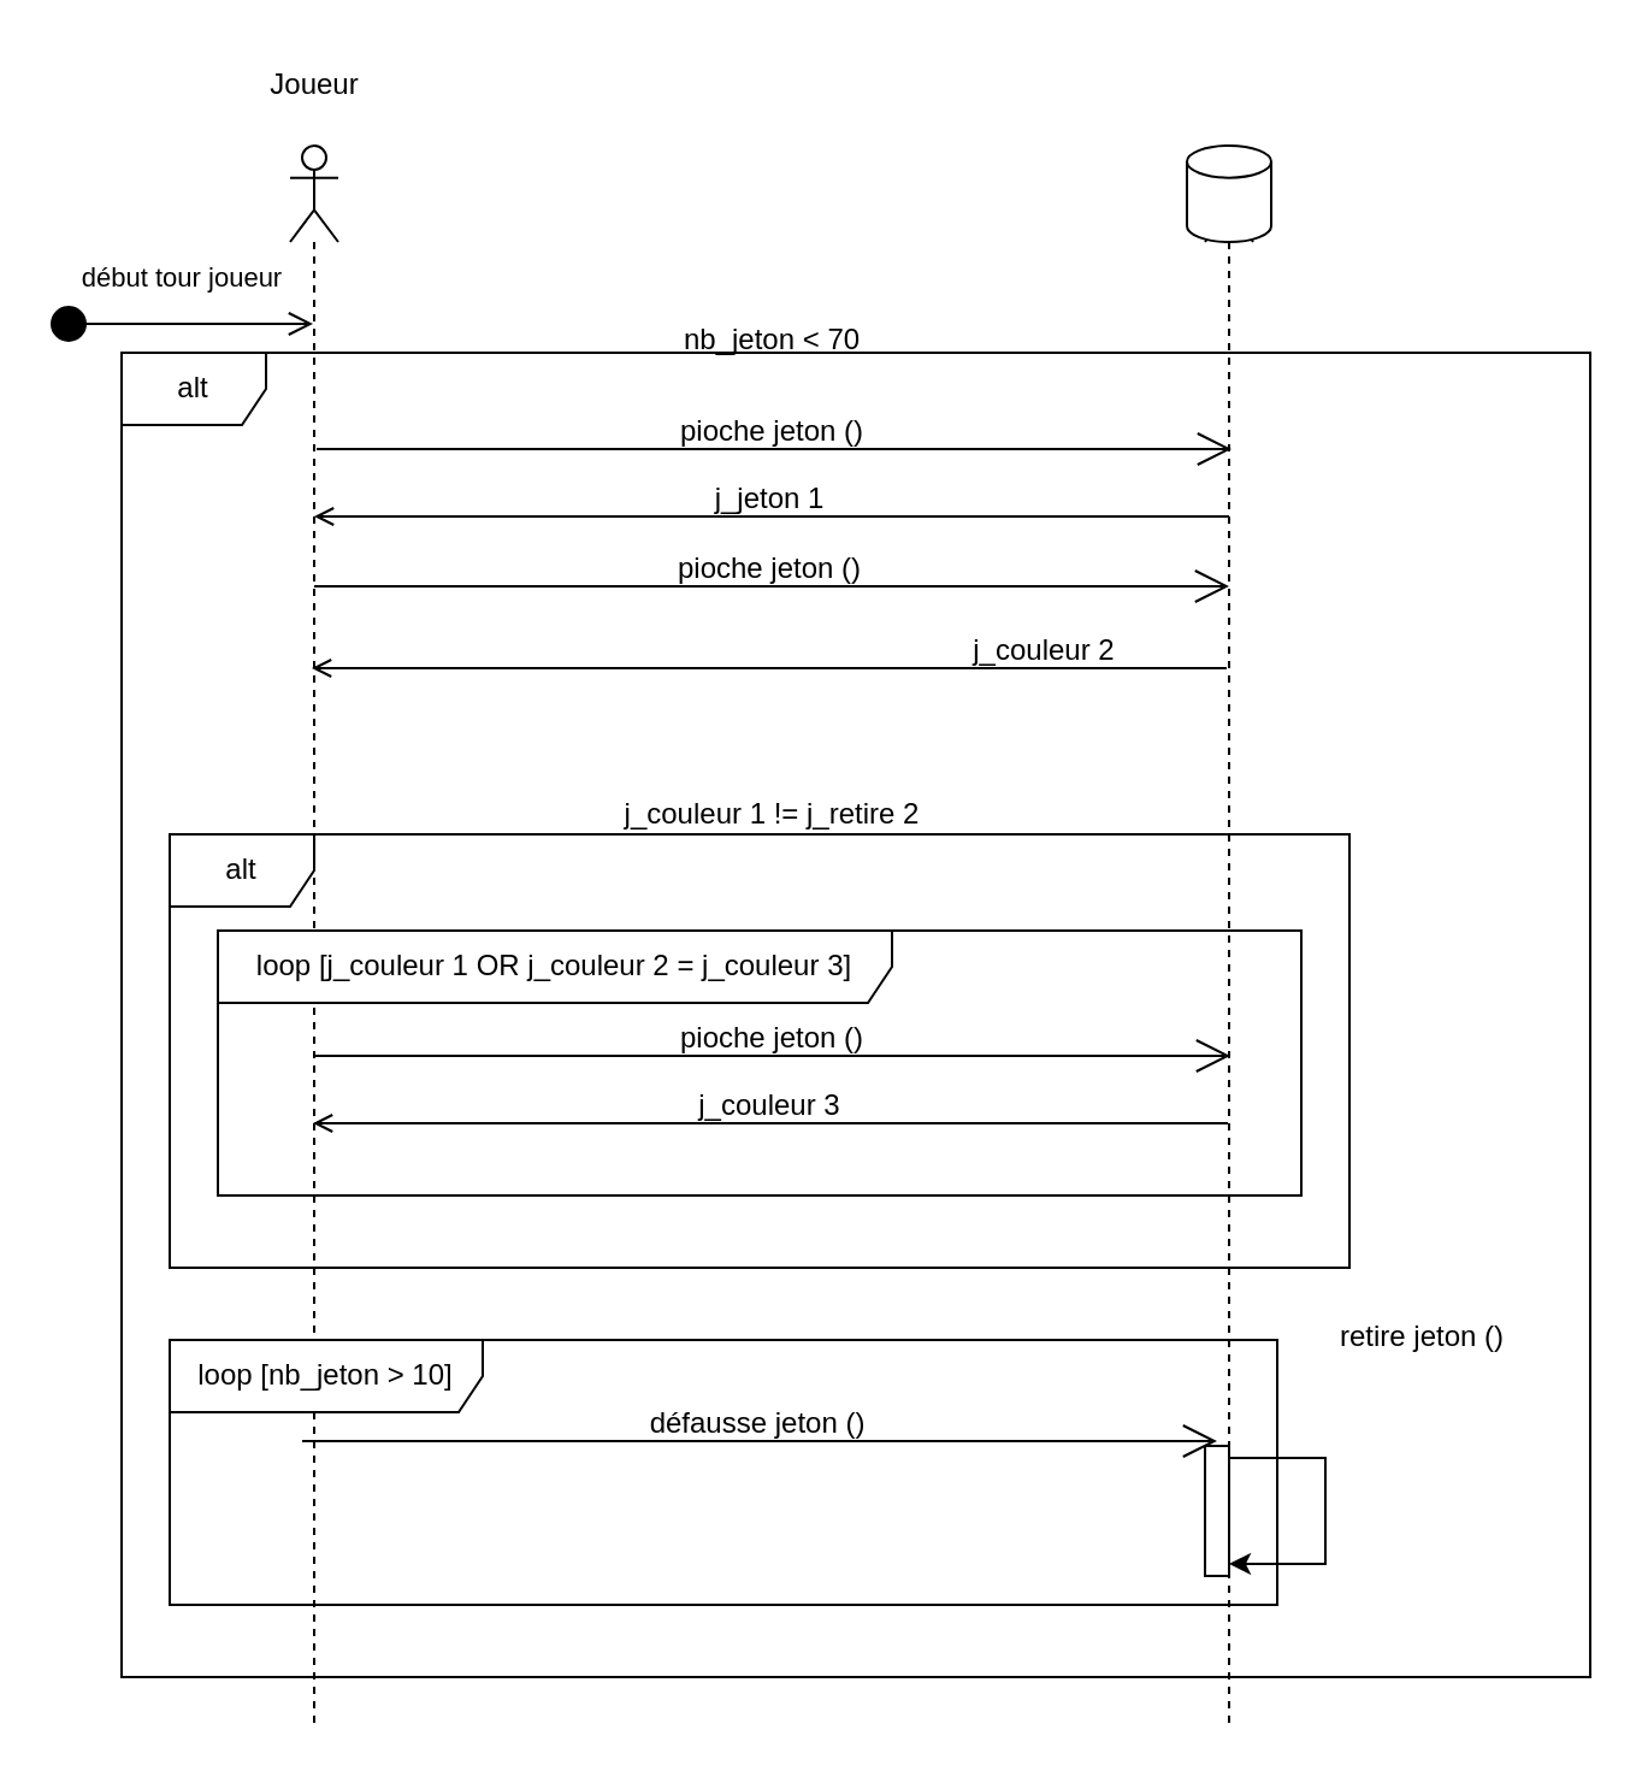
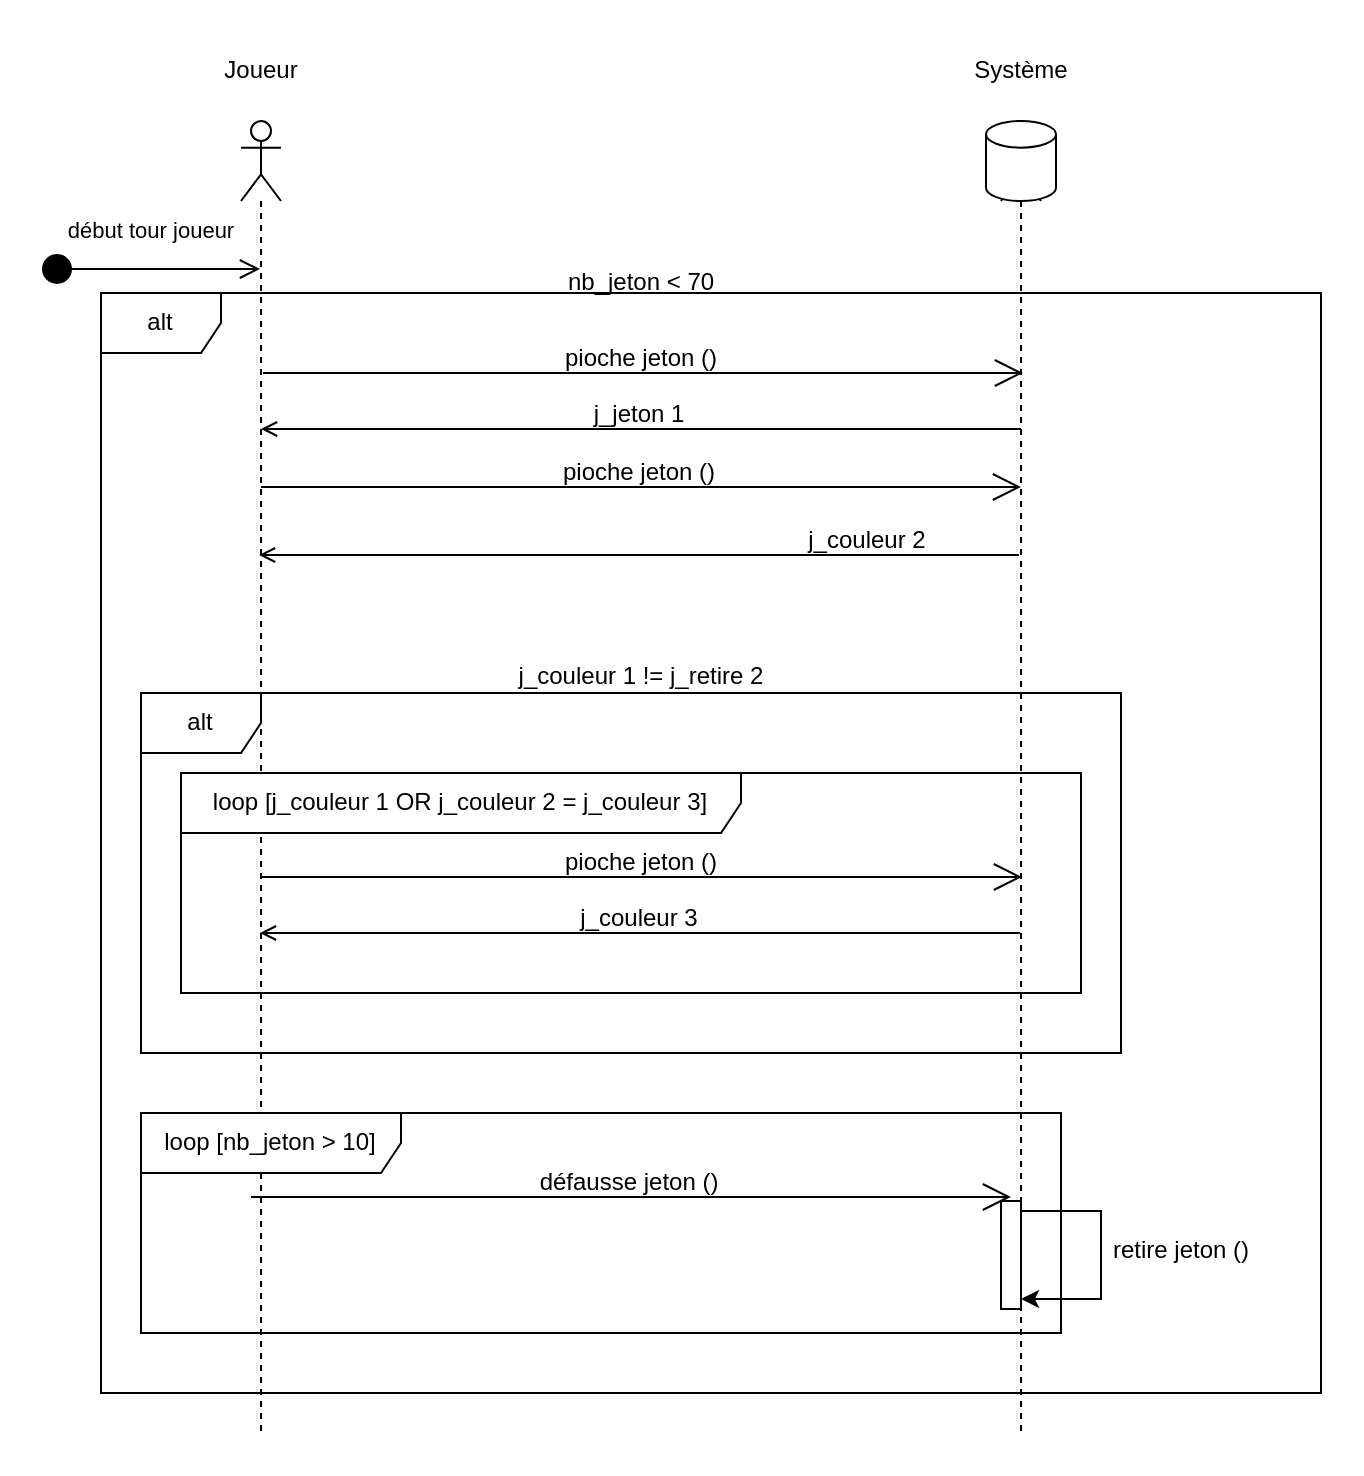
  <mxCell id="0" />
  <mxCell id="1" parent="0" />
  <mxCell id="2" value="début tour joueur" style="html=1;verticalAlign=bottom;startArrow=circle;startFill=1;endArrow=open;startSize=6;endSize=8;curved=0;rounded=0;" edge="1" parent="1"><mxGeometry y="10" width="80" relative="1" as="geometry"><mxPoint x="20" y="134" as="sourcePoint" /><mxPoint x="129.5" y="134" as="targetPoint" /><mxPoint as="offset" /></mxGeometry></mxCell>
  <mxCell id="3" value="" style="shape=umlLifeline;perimeter=lifelinePerimeter;whiteSpace=wrap;html=1;container=1;dropTarget=0;collapsible=0;recursiveResize=0;outlineConnect=0;portConstraint=eastwest;newEdgeStyle={&quot;curved&quot;:0,&quot;rounded&quot;:0};participant=umlActor;" vertex="1" parent="1"><mxGeometry x="120" y="60" width="20" height="656" as="geometry" /></mxCell>
  <mxCell id="4" value="Joueur" style="text;html=1;align=center;verticalAlign=middle;resizable=0;points=[];autosize=1;strokeColor=none;fillColor=none;" vertex="1" parent="1"><mxGeometry x="100" y="20" width="60" height="30" as="geometry" /></mxCell>
  <mxCell id="5" value="" style="shape=umlLifeline;perimeter=lifelinePerimeter;whiteSpace=wrap;html=1;container=1;dropTarget=0;collapsible=0;recursiveResize=0;outlineConnect=0;portConstraint=eastwest;newEdgeStyle={&quot;curved&quot;:0,&quot;rounded&quot;:0};participant=umlActor;" vertex="1" parent="1"><mxGeometry x="500" y="60" width="20" height="656" as="geometry" /></mxCell>
  <mxCell id="6" value="" style="html=1;points=[[0,0,0,0,5],[0,1,0,0,-5],[1,0,0,0,5],[1,1,0,0,-5]];perimeter=orthogonalPerimeter;outlineConnect=0;targetShapes=umlLifeline;portConstraint=eastwest;newEdgeStyle={&quot;curved&quot;:0,&quot;rounded&quot;:0};" vertex="1" parent="5"><mxGeometry y="540" width="10" height="54" as="geometry" /></mxCell>
  <mxCell id="7" style="edgeStyle=orthogonalEdgeStyle;rounded=0;orthogonalLoop=1;jettySize=auto;html=1;curved=0;exitX=1;exitY=0;exitDx=0;exitDy=5;exitPerimeter=0;entryX=1;entryY=1;entryDx=0;entryDy=-5;entryPerimeter=0;" edge="1" parent="5" source="6" target="6"><mxGeometry relative="1" as="geometry"><Array as="points"><mxPoint x="50" y="545" /><mxPoint x="50" y="589" /></Array></mxGeometry></mxCell>
+ <mxCell id="8" value="Système" style="text;html=1;align=center;verticalAlign=middle;resizable=0;points=[];autosize=1;strokeColor=none;fillColor=none;" vertex="1" parent="1"><mxGeometry x="475" y="20" width="70" height="30" as="geometry" /></mxCell>
  <mxCell id="9" value="" style="strokeWidth=1;html=1;shape=mxgraph.flowchart.database;whiteSpace=wrap;" vertex="1" parent="1"><mxGeometry x="492.5" y="60" width="35" height="40" as="geometry" /></mxCell>
  <mxCell id="10" value="" style="endArrow=open;endFill=1;endSize=12;html=1;rounded=0;" edge="1" parent="1"><mxGeometry width="160" relative="1" as="geometry"><mxPoint x="131" y="186" as="sourcePoint" /><mxPoint x="511" y="186" as="targetPoint" /></mxGeometry></mxCell>
  <mxCell id="11" value="alt" style="shape=umlFrame;whiteSpace=wrap;html=1;pointerEvents=0;" vertex="1" parent="1"><mxGeometry x="50" y="146" width="610" height="550" as="geometry" /></mxCell>
  <mxCell id="12" value="nb_jeton &amp;lt; 70" style="text;html=1;align=center;verticalAlign=middle;resizable=0;points=[];autosize=1;strokeColor=none;fillColor=none;" vertex="1" parent="1"><mxGeometry x="270" y="126" width="100" height="30" as="geometry" /></mxCell>
  <mxCell id="13" value="pioche jeton ()" style="text;html=1;align=center;verticalAlign=middle;resizable=0;points=[];autosize=1;strokeColor=none;fillColor=none;" vertex="1" parent="1"><mxGeometry x="270" y="164" width="100" height="30" as="geometry" /></mxCell>
  <mxCell id="14" value="" style="endArrow=none;endFill=0;endSize=12;html=1;rounded=0;startArrow=open;startFill=0;" edge="1" parent="1"><mxGeometry width="160" relative="1" as="geometry"><mxPoint x="130" y="214" as="sourcePoint" /><mxPoint x="510" y="214" as="targetPoint" /></mxGeometry></mxCell>
  <mxCell id="15" value="j_jeton 1" style="text;html=1;align=center;verticalAlign=middle;resizable=0;points=[];autosize=1;strokeColor=none;fillColor=none;" vertex="1" parent="1"><mxGeometry x="279" y="192" width="80" height="30" as="geometry" /></mxCell>
  <mxCell id="16" value="" style="endArrow=open;endFill=1;endSize=12;html=1;rounded=0;" edge="1" parent="1"><mxGeometry width="160" relative="1" as="geometry"><mxPoint x="130" y="243" as="sourcePoint" /><mxPoint x="510" y="243" as="targetPoint" /></mxGeometry></mxCell>
  <mxCell id="17" value="pioche jeton ()" style="text;html=1;align=center;verticalAlign=middle;resizable=0;points=[];autosize=1;strokeColor=none;fillColor=none;" vertex="1" parent="1"><mxGeometry x="269" y="221" width="100" height="30" as="geometry" /></mxCell>
  <mxCell id="18" value="" style="endArrow=none;endFill=0;endSize=12;html=1;rounded=0;startArrow=open;startFill=0;" edge="1" parent="1"><mxGeometry width="160" relative="1" as="geometry"><mxPoint x="129" y="277" as="sourcePoint" /><mxPoint x="509" y="277" as="targetPoint" /></mxGeometry></mxCell>
  <mxCell id="19" value="j_couleur 2" style="text;html=1;align=center;verticalAlign=middle;resizable=0;points=[];autosize=1;strokeColor=none;fillColor=none;" vertex="1" parent="1"><mxGeometry x="393" y="255" width="80" height="30" as="geometry" /></mxCell>
  <mxCell id="20" value="alt" style="shape=umlFrame;whiteSpace=wrap;html=1;pointerEvents=0;" vertex="1" parent="1"><mxGeometry x="70" y="346" width="490" height="180" as="geometry" /></mxCell>
  <mxCell id="21" value="j_couleur 1 != j_retire 2" style="text;html=1;align=center;verticalAlign=middle;resizable=0;points=[];autosize=1;strokeColor=none;fillColor=none;" vertex="1" parent="1"><mxGeometry x="240" y="323" width="160" height="30" as="geometry" /></mxCell>
  <mxCell id="22" value="loop [j_couleur 1 OR j_couleur 2 = j_couleur 3]" style="shape=umlFrame;whiteSpace=wrap;html=1;pointerEvents=0;width=280;height=30;" vertex="1" parent="1"><mxGeometry x="90" y="386" width="450" height="110" as="geometry" /></mxCell>
  <mxCell id="23" value="" style="endArrow=open;endFill=1;endSize=12;html=1;rounded=0;" edge="1" parent="1"><mxGeometry width="160" relative="1" as="geometry"><mxPoint x="130.5" y="438" as="sourcePoint" /><mxPoint x="510.5" y="438" as="targetPoint" /></mxGeometry></mxCell>
  <mxCell id="24" value="pioche jeton ()" style="text;html=1;align=center;verticalAlign=middle;resizable=0;points=[];autosize=1;strokeColor=none;fillColor=none;" vertex="1" parent="1"><mxGeometry x="269.5" y="416" width="100" height="30" as="geometry" /></mxCell>
  <mxCell id="25" value="" style="endArrow=none;endFill=0;endSize=12;html=1;rounded=0;startArrow=open;startFill=0;" edge="1" parent="1"><mxGeometry width="160" relative="1" as="geometry"><mxPoint x="129.5" y="466" as="sourcePoint" /><mxPoint x="509.5" y="466" as="targetPoint" /></mxGeometry></mxCell>
  <mxCell id="26" value="j_couleur 3" style="text;html=1;align=center;verticalAlign=middle;resizable=0;points=[];autosize=1;strokeColor=none;fillColor=none;" vertex="1" parent="1"><mxGeometry x="278.5" y="444" width="80" height="30" as="geometry" /></mxCell>
  <mxCell id="27" value="loop [nb_jeton &amp;gt; 10]" style="shape=umlFrame;whiteSpace=wrap;html=1;pointerEvents=0;width=130;height=30;" vertex="1" parent="1"><mxGeometry x="70" y="556" width="460" height="110" as="geometry" /></mxCell>
  <mxCell id="28" value="" style="endArrow=open;endFill=1;endSize=12;html=1;rounded=0;" edge="1" parent="1"><mxGeometry width="160" relative="1" as="geometry"><mxPoint x="125" y="598" as="sourcePoint" /><mxPoint x="505" y="598" as="targetPoint" /></mxGeometry></mxCell>
  <mxCell id="29" value="défausse jeton ()" style="text;html=1;align=center;verticalAlign=middle;resizable=0;points=[];autosize=1;strokeColor=none;fillColor=none;" vertex="1" parent="1"><mxGeometry x="259" y="576" width="110" height="30" as="geometry" /></mxCell>
- <mxCell id="30" value="retire jeton ()" style="text;html=1;align=center;verticalAlign=middle;resizable=0;points=[];autosize=1;strokeColor=none;fillColor=none;" vertex="1" parent="1"><mxGeometry x="545" y="540" width="90" height="30" as="geometry" /></mxCell>
+ <mxCell id="30" value="retire jeton ()" style="text;html=1;align=center;verticalAlign=middle;resizable=0;points=[];autosize=1;strokeColor=none;fillColor=none;" vertex="1" parent="1"><mxGeometry x="545" y="610" width="90" height="30" as="geometry" /></mxCell>
